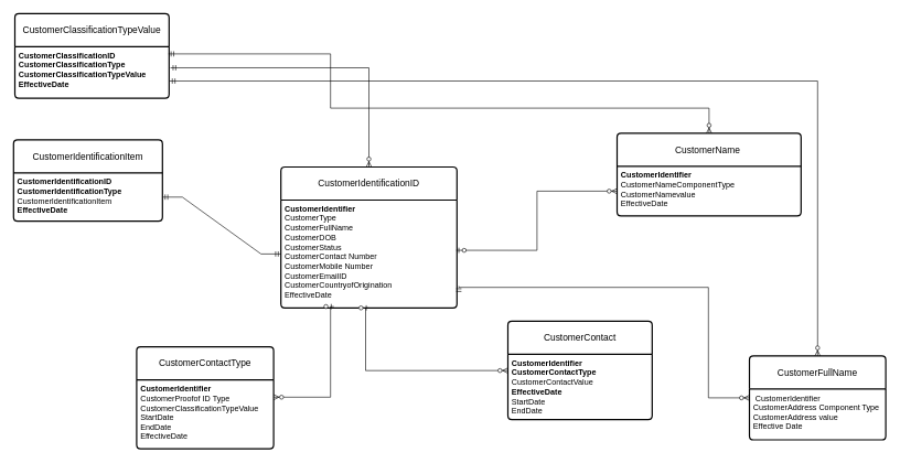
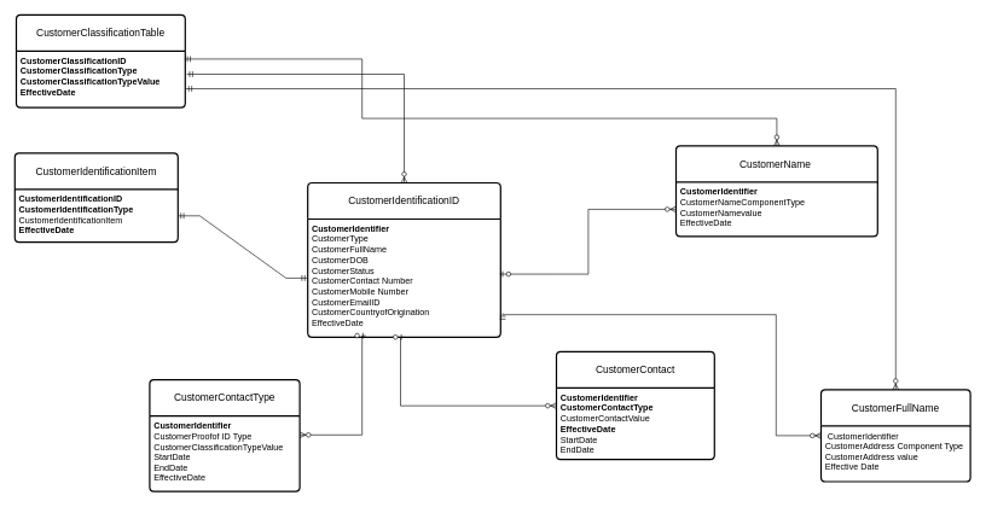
  <mxCell id="0" />
  <mxCell id="1" parent="0" />
- <mxCell id="2" value="CustomerClassificationTypeValue" style="swimlane;childLayout=stackLayout;horizontal=1;startSize=50;horizontalStack=0;rounded=1;fontSize=14;fontStyle=0;strokeWidth=2;resizeParent=0;resizeLast=1;shadow=0;dashed=0;align=center;arcSize=4;whiteSpace=wrap;html=1;" vertex="1" parent="1"><mxGeometry x="22" y="20" width="233" height="128" as="geometry" /></mxCell>
+ <mxCell id="2" value="CustomerClassificationTable" style="swimlane;childLayout=stackLayout;horizontal=1;startSize=50;horizontalStack=0;rounded=1;fontSize=14;fontStyle=0;strokeWidth=2;resizeParent=0;resizeLast=1;shadow=0;dashed=0;align=center;arcSize=4;whiteSpace=wrap;html=1;" vertex="1" parent="1"><mxGeometry x="22" y="20" width="233" height="128" as="geometry" /></mxCell>
  <mxCell id="3" value="&lt;div&gt;&lt;b&gt;&lt;span style=&quot;background-color: transparent; color: light-dark(rgb(0, 0, 0), rgb(255, 255, 255));&quot;&gt;CustomerClassificationID&lt;/span&gt;&lt;span style=&quot;background-color: transparent; color: light-dark(rgb(0, 0, 0), rgb(255, 255, 255));&quot;&gt;&amp;nbsp;&lt;/span&gt;&lt;/b&gt;&lt;/div&gt;&lt;div&gt;&lt;b&gt;&lt;span style=&quot;background-color: transparent; color: light-dark(rgb(0, 0, 0), rgb(255, 255, 255));&quot;&gt;CustomerClassificationType&lt;/span&gt;&lt;span style=&quot;background-color: transparent; color: light-dark(rgb(0, 0, 0), rgb(255, 255, 255));&quot;&gt;&amp;nbsp;&lt;/span&gt;&lt;/b&gt;&lt;/div&gt;&lt;div&gt;&lt;b&gt;CustomerClassificationTypeValue&lt;/b&gt;&lt;/div&gt;&lt;div&gt;&lt;b&gt;EffectiveDate&amp;nbsp;&lt;/b&gt;&lt;/div&gt;" style="align=left;strokeColor=none;fillColor=none;spacingLeft=4;fontSize=12;verticalAlign=top;resizable=0;rotatable=0;part=1;html=1;" vertex="1" parent="2"><mxGeometry y="50" width="233" height="78" as="geometry" /></mxCell>
  <mxCell id="4" style="edgeStyle=orthogonalEdgeStyle;rounded=0;orthogonalLoop=1;jettySize=auto;html=1;exitX=0.5;exitY=1;exitDx=0;exitDy=0;" edge="1" parent="2" source="3" target="3"><mxGeometry relative="1" as="geometry" /></mxCell>
  <mxCell id="5" value="CustomerIdentificationItem" style="swimlane;childLayout=stackLayout;horizontal=1;startSize=50;horizontalStack=0;rounded=1;fontSize=14;fontStyle=0;strokeWidth=2;resizeParent=0;resizeLast=1;shadow=0;dashed=0;align=center;arcSize=4;whiteSpace=wrap;html=1;" vertex="1" parent="1"><mxGeometry x="20" y="211" width="225" height="123" as="geometry" /></mxCell>
  <mxCell id="6" value="&lt;b&gt;CustomerIdentificationID&lt;/b&gt;&amp;nbsp;&lt;div&gt;&lt;b&gt;CustomerIdentificationType&lt;/b&gt;&amp;nbsp;&lt;/div&gt;&lt;div&gt;CustomerIdentificationItem&amp;nbsp;&lt;/div&gt;&lt;div&gt;&lt;b&gt;EffectiveDate&lt;/b&gt;&lt;/div&gt;" style="align=left;strokeColor=none;fillColor=none;spacingLeft=4;fontSize=12;verticalAlign=top;resizable=0;rotatable=0;part=1;html=1;" vertex="1" parent="5"><mxGeometry y="50" width="225" height="73" as="geometry" /></mxCell>
  <mxCell id="7" value="CustomerIdentificationID" style="swimlane;childLayout=stackLayout;horizontal=1;startSize=50;horizontalStack=0;rounded=1;fontSize=14;fontStyle=0;strokeWidth=2;resizeParent=0;resizeLast=1;shadow=0;dashed=0;align=center;arcSize=4;whiteSpace=wrap;html=1;" vertex="1" parent="1"><mxGeometry x="424" y="252" width="266" height="213" as="geometry" /></mxCell>
  <mxCell id="8" value="&lt;b&gt;CustomerIdentifier&lt;/b&gt;&lt;div&gt;CustomerType&amp;nbsp;&lt;/div&gt;&lt;div&gt;CustomerFullName&amp;nbsp;&lt;/div&gt;&lt;div&gt;CustomerDOB&amp;nbsp;&lt;/div&gt;&lt;div&gt;CustomerStatus&lt;/div&gt;&lt;div&gt;CustomerContact Number&amp;nbsp;&lt;/div&gt;&lt;div&gt;CustomerMobile Number&amp;nbsp;&lt;/div&gt;&lt;div&gt;CustomerEmailID&amp;nbsp;&lt;/div&gt;&lt;div&gt;CustomerCountryofOrigination&amp;nbsp;&lt;/div&gt;&lt;div&gt;EffectiveDate&lt;/div&gt;" style="align=left;strokeColor=none;fillColor=none;spacingLeft=4;fontSize=12;verticalAlign=top;resizable=0;rotatable=0;part=1;html=1;" vertex="1" parent="7"><mxGeometry y="50" width="266" height="163" as="geometry" /></mxCell>
  <mxCell id="9" value="CustomerName&amp;nbsp;" style="swimlane;childLayout=stackLayout;horizontal=1;startSize=50;horizontalStack=0;rounded=1;fontSize=14;fontStyle=0;strokeWidth=2;resizeParent=0;resizeLast=1;shadow=0;dashed=0;align=center;arcSize=4;whiteSpace=wrap;html=1;" vertex="1" parent="1"><mxGeometry x="932" y="201" width="278" height="125" as="geometry" /></mxCell>
  <mxCell id="10" value="&lt;b&gt;CustomerIdentifier&lt;/b&gt;&amp;nbsp;&lt;div&gt;CustomerNameComponentType&amp;nbsp;&lt;/div&gt;&lt;div&gt;CustomerNamevalue&amp;nbsp;&lt;/div&gt;&lt;div&gt;EffectiveDate&lt;/div&gt;" style="align=left;strokeColor=none;fillColor=none;spacingLeft=4;fontSize=12;verticalAlign=top;resizable=0;rotatable=0;part=1;html=1;" vertex="1" parent="9"><mxGeometry y="50" width="278" height="75" as="geometry" /></mxCell>
  <mxCell id="11" value=" CustomerContactType" style="swimlane;childLayout=stackLayout;horizontal=1;startSize=50;horizontalStack=0;rounded=1;fontSize=14;fontStyle=0;strokeWidth=2;resizeParent=0;resizeLast=1;shadow=0;dashed=0;align=center;arcSize=4;whiteSpace=wrap;html=1;" vertex="1" parent="1"><mxGeometry x="206" y="524" width="207" height="154" as="geometry" /></mxCell>
  <mxCell id="12" value="&lt;b&gt;CustomerIdentifier&lt;/b&gt;&amp;nbsp;&lt;div&gt;CustomerProofof ID Type&amp;nbsp;&lt;/div&gt;&lt;div&gt;CustomerClassificationTypeValue&amp;nbsp;&lt;/div&gt;&lt;div&gt;StartDate&amp;nbsp;&lt;/div&gt;&lt;div&gt;EndDate&amp;nbsp;&lt;/div&gt;&lt;div&gt;EffectiveDate&lt;/div&gt;" style="align=left;strokeColor=none;fillColor=none;spacingLeft=4;fontSize=12;verticalAlign=top;resizable=0;rotatable=0;part=1;html=1;" vertex="1" parent="11"><mxGeometry y="50" width="207" height="104" as="geometry" /></mxCell>
  <mxCell id="13" value="CustomerFullName" style="swimlane;childLayout=stackLayout;horizontal=1;startSize=50;horizontalStack=0;rounded=1;fontSize=14;fontStyle=0;strokeWidth=2;resizeParent=0;resizeLast=1;shadow=0;dashed=0;align=center;arcSize=4;whiteSpace=wrap;html=1;" vertex="1" parent="1"><mxGeometry x="1132" y="537.5" width="206" height="127" as="geometry" /></mxCell>
  <mxCell id="14" value="&amp;nbsp;CustomerIdentifier&lt;div&gt;CustomerAddress Component Type&amp;nbsp;&lt;/div&gt;&lt;div&gt;CustomerAddress value&amp;nbsp;&lt;/div&gt;&lt;div&gt;Effective Date&lt;/div&gt;" style="align=left;strokeColor=none;fillColor=none;spacingLeft=4;fontSize=12;verticalAlign=top;resizable=0;rotatable=0;part=1;html=1;" vertex="1" parent="13"><mxGeometry y="50" width="206" height="77" as="geometry" /></mxCell>
  <mxCell id="15" value="" style="edgeStyle=orthogonalEdgeStyle;fontSize=12;html=1;endArrow=ERzeroToMany;startArrow=ERmandOne;rounded=0;exitX=1.009;exitY=0.41;exitDx=0;exitDy=0;exitPerimeter=0;" edge="1" parent="1" source="3" target="7"><mxGeometry width="100" height="100" relative="1" as="geometry"><mxPoint x="331" y="105" as="sourcePoint" /><mxPoint x="463" y="169" as="targetPoint" /></mxGeometry></mxCell>
  <mxCell id="16" value="" style="edgeStyle=entityRelationEdgeStyle;fontSize=12;html=1;endArrow=ERmandOne;startArrow=ERmandOne;rounded=0;" edge="1" parent="1" source="6" target="8"><mxGeometry width="100" height="100" relative="1" as="geometry"><mxPoint x="606" y="401" as="sourcePoint" /><mxPoint x="486" y="436" as="targetPoint" /></mxGeometry></mxCell>
  <mxCell id="17" value="CustomerContact" style="swimlane;childLayout=stackLayout;horizontal=1;startSize=50;horizontalStack=0;rounded=1;fontSize=14;fontStyle=0;strokeWidth=2;resizeParent=0;resizeLast=1;shadow=0;dashed=0;align=center;arcSize=4;whiteSpace=wrap;html=1;" vertex="1" parent="1"><mxGeometry x="767" y="485" width="218" height="149" as="geometry" /></mxCell>
  <mxCell id="18" value="&lt;b&gt;CustomerIdentifier&lt;/b&gt;&lt;div&gt;&lt;b&gt;CustomerContactType&lt;/b&gt;&lt;/div&gt;&lt;div&gt;CustomerContactValue&lt;/div&gt;&lt;div&gt;&lt;b&gt;EffectiveDate&lt;/b&gt;&lt;/div&gt;&lt;div&gt;StartDate&lt;/div&gt;&lt;div&gt;EndDate&lt;br&gt;&lt;div&gt;&lt;br&gt;&lt;/div&gt;&lt;/div&gt;" style="align=left;strokeColor=none;fillColor=none;spacingLeft=4;fontSize=12;verticalAlign=top;resizable=0;rotatable=0;part=1;html=1;" vertex="1" parent="17"><mxGeometry y="50" width="218" height="99" as="geometry" /></mxCell>
  <mxCell id="19" value="" style="edgeStyle=orthogonalEdgeStyle;fontSize=12;html=1;endArrow=ERzeroToMany;startArrow=ERzeroToOne;rounded=0;exitX=0.301;exitY=0.988;exitDx=0;exitDy=0;entryX=1;entryY=0.25;entryDx=0;entryDy=0;exitPerimeter=0;" edge="1" parent="1" source="8" target="12"><mxGeometry width="100" height="100" relative="1" as="geometry"><mxPoint x="605" y="400" as="sourcePoint" /><mxPoint x="654" y="517" as="targetPoint" /><Array as="points"><mxPoint x="499" y="600" /></Array></mxGeometry></mxCell>
  <mxCell id="20" value="" style="edgeStyle=orthogonalEdgeStyle;fontSize=12;html=1;endArrow=ERzeroToMany;startArrow=ERzeroToOne;rounded=0;exitX=0.5;exitY=1;exitDx=0;exitDy=0;entryX=0;entryY=0.25;entryDx=0;entryDy=0;" edge="1" parent="1" source="8" target="18"><mxGeometry width="100" height="100" relative="1" as="geometry"><mxPoint x="630" y="389" as="sourcePoint" /><mxPoint x="516" y="574" as="targetPoint" /><Array as="points"><mxPoint x="552" y="560" /></Array></mxGeometry></mxCell>
  <mxCell id="21" value="" style="edgeStyle=orthogonalEdgeStyle;fontSize=12;html=1;endArrow=ERzeroToMany;startArrow=ERmandOne;rounded=0;exitX=0.996;exitY=0.141;exitDx=0;exitDy=0;exitPerimeter=0;" edge="1" parent="1" source="3" target="9"><mxGeometry width="100" height="100" relative="1" as="geometry"><mxPoint x="605" y="400" as="sourcePoint" /><mxPoint x="705" y="300" as="targetPoint" /><Array as="points"><mxPoint x="499" y="81" /><mxPoint x="499" y="163" /><mxPoint x="1071" y="163" /></Array></mxGeometry></mxCell>
  <mxCell id="22" value="" style="edgeStyle=orthogonalEdgeStyle;fontSize=12;html=1;endArrow=ERzeroToMany;startArrow=ERzeroToOne;rounded=0;entryX=0;entryY=0.5;entryDx=0;entryDy=0;exitX=0.996;exitY=0.466;exitDx=0;exitDy=0;exitPerimeter=0;" edge="1" parent="1" source="8" target="10"><mxGeometry width="100" height="100" relative="1" as="geometry"><mxPoint x="605" y="400" as="sourcePoint" /><mxPoint x="705" y="300" as="targetPoint" /></mxGeometry></mxCell>
  <mxCell id="23" value="" style="fontSize=12;html=1;endArrow=ERzeroToMany;startArrow=ERmandOne;rounded=0;exitX=1.011;exitY=0.798;exitDx=0;exitDy=0;entryX=0;entryY=0.5;entryDx=0;entryDy=0;strokeColor=default;elbow=vertical;edgeStyle=orthogonalEdgeStyle;exitPerimeter=0;" edge="1" parent="1" source="8" target="13"><mxGeometry width="100" height="100" relative="1" as="geometry"><mxPoint x="837" y="223" as="sourcePoint" /><mxPoint x="812" y="59" as="targetPoint" /><Array as="points"><mxPoint x="1070" y="434" /><mxPoint x="1070" y="601" /></Array></mxGeometry></mxCell>
  <mxCell id="24" value="" style="fontSize=12;html=1;endArrow=ERzeroToMany;startArrow=ERmandOne;rounded=0;entryX=0.5;entryY=0;entryDx=0;entryDy=0;exitX=1.004;exitY=0.667;exitDx=0;exitDy=0;exitPerimeter=0;edgeStyle=orthogonalEdgeStyle;" edge="1" parent="1" source="3" target="13"><mxGeometry width="100" height="100" relative="1" as="geometry"><mxPoint x="272" y="164" as="sourcePoint" /><mxPoint x="720" y="288" as="targetPoint" /></mxGeometry></mxCell>
